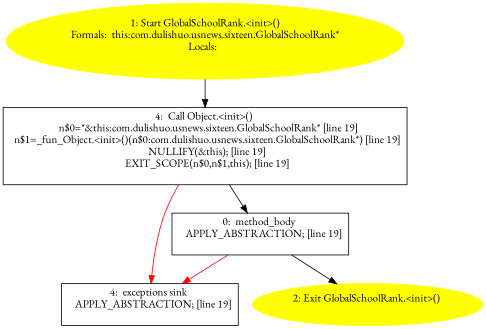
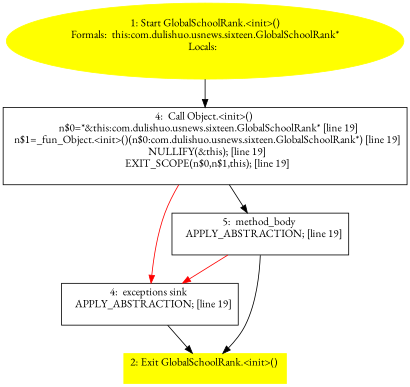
  digraph {
    fontname="EB Garamond"
    node [fontname="EB Garamond" shape=box]
    edge [fontname="EB Garamond"]
    n1 [color=yellow label="1: Start GlobalSchoolRank.<init>()\nFormals:  this:com.dulishuo.usnews.sixteen.GlobalSchoolRank*\nLocals:  \n  " style=filled shape=""]
    n2 [label="4:  Call Object.<init>() \n   n$0=*&this:com.dulishuo.usnews.sixteen.GlobalSchoolRank* [line 19]\n  n$1=_fun_Object.<init>()(n$0:com.dulishuo.usnews.sixteen.GlobalSchoolRank*) [line 19]\n  NULLIFY(&this); [line 19]\n  EXIT_SCOPE(n$0,n$1,this); [line 19]\n "]
    n3 [label="4:  exceptions sink \n   APPLY_ABSTRACTION; [line 19]\n "]
-   n4 [label="0:  method_body \n   APPLY_ABSTRACTION; [line 19]\n "]
-   n5 [color=yellow label="2: Exit GlobalSchoolRank.<init>() \n  " style=filled shape=""]
+   n4 [label="5:  method_body \n   APPLY_ABSTRACTION; [line 19]\n "]
+   n5 [color=yellow label="2: Exit GlobalSchoolRank.<init>() \n  " style=filled]
    n1 -> n2
    n2 -> n3 [color=red]
    n2 -> n4
+   n3 -> n5
    n4 -> n3 [color=red]
    n4 -> n5
  }
